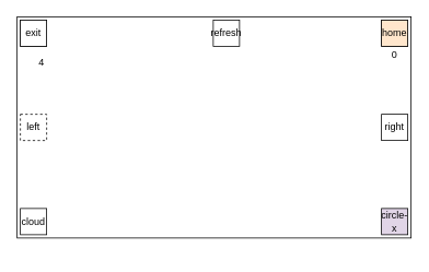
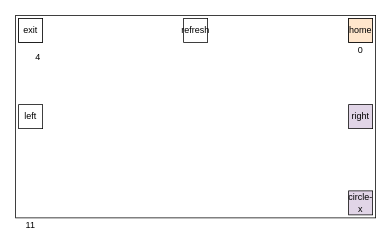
  <mxCell id="0" />
  <mxCell id="1" parent="0" />
  <mxCell id="2" value="" style="rounded=0;whiteSpace=wrap;html=1;" parent="1" vertex="1"><mxGeometry width="480" height="270" as="geometry" x="20" y="20" /></mxCell>
- <mxCell id="3" value="cloud" style="whiteSpace=wrap;html=1;aspect=fixed;" parent="1" vertex="1"><mxGeometry x="24" y="254" width="32" height="32" as="geometry" /></mxCell>
  <mxCell id="4" value="exit" style="whiteSpace=wrap;html=1;aspect=fixed;" parent="1" vertex="1"><mxGeometry x="24" y="24" width="32" height="32" as="geometry" /></mxCell>
  <mxCell id="5" value="4" style="text;html=1;strokeColor=none;fillColor=none;align=center;verticalAlign=middle;whiteSpace=wrap;rounded=0;" parent="1" vertex="1"><mxGeometry x="30" y="66" width="40" height="20" as="geometry" /></mxCell>
- <mxCell id="6" value="left" style="whiteSpace=wrap;html=1;aspect=fixed;dashed=1;" parent="1" vertex="1"><mxGeometry x="24" y="139" width="32" height="32" as="geometry" /></mxCell>
- <mxCell id="7" value="right" style="whiteSpace=wrap;html=1;aspect=fixed;" parent="1" vertex="1"><mxGeometry x="464" y="139" width="32" height="32" as="geometry" /></mxCell>
+ <mxCell id="6" value="left" style="whiteSpace=wrap;html=1;aspect=fixed;" parent="1" vertex="1"><mxGeometry x="24" y="139" width="32" height="32" as="geometry" /></mxCell>
+ <mxCell id="7" value="right" style="whiteSpace=wrap;html=1;aspect=fixed;fillColor=#e1d5e7;" parent="1" vertex="1"><mxGeometry x="464" y="139" width="32" height="32" as="geometry" /></mxCell>
  <mxCell id="8" value="exit" style="whiteSpace=wrap;html=1;aspect=fixed;" parent="1" vertex="1"><mxGeometry x="464" y="24" width="32" height="32" as="geometry" /></mxCell>
  <mxCell id="9" value="home" style="whiteSpace=wrap;html=1;aspect=fixed;fillColor=#ffe6cc;" parent="1" vertex="1"><mxGeometry x="464" y="24" width="32" height="32" as="geometry" /></mxCell>
  <mxCell id="10" value="exit" style="whiteSpace=wrap;html=1;aspect=fixed;" parent="1" vertex="1"><mxGeometry x="24" y="24" width="32" height="32" as="geometry" /></mxCell>
  <mxCell id="11" value="circle-x" style="whiteSpace=wrap;html=1;aspect=fixed;fillColor=#e1d5e7;" parent="1" vertex="1"><mxGeometry x="464" y="254" width="32" height="32" as="geometry" /></mxCell>
  <mxCell id="12" value="0" style="text;html=1;strokeColor=none;fillColor=none;align=center;verticalAlign=middle;whiteSpace=wrap;rounded=0;" parent="1" vertex="1"><mxGeometry x="460" y="56" width="40" height="20" as="geometry" /></mxCell>
- <mxCell id="14" value="refresh" style="whiteSpace=wrap;html=1;aspect=fixed;" vertex="1" parent="1"><mxGeometry x="259" y="24" width="32" height="32" as="geometry" /></mxCell>
+ <mxCell id="13" value="11" style="text;html=1;strokeColor=none;fillColor=none;align=center;verticalAlign=middle;whiteSpace=wrap;rounded=0;" parent="1" vertex="1"><mxGeometry y="290" width="40" height="20" as="geometry" x="20" /></mxCell>
+ <mxCell id="14" value="refresh" style="whiteSpace=wrap;html=1;aspect=fixed;" vertex="1" parent="1"><mxGeometry x="244" y="24" width="32" height="32" as="geometry" /></mxCell>
